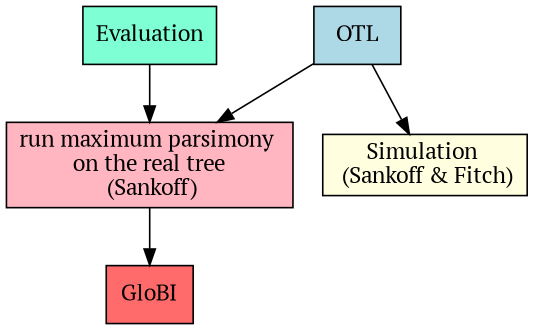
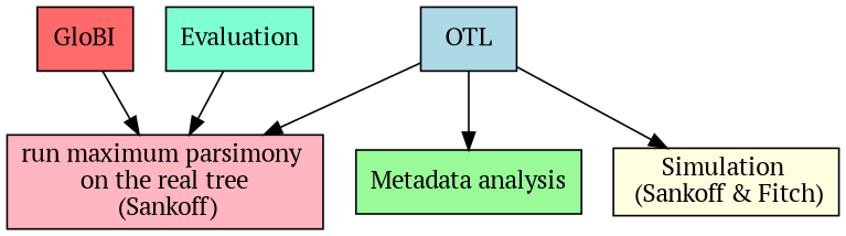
  digraph {
    fontname="PT Serif"
    node [fontname="PT Serif" shape=box style=filled]
    edge [fontname="PT Serif"]
    n1 [fillcolor=indianred1 label=GloBI]
    n2 [fillcolor=lightpink label="run maximum parsimony \n on the real tree \n (Sankoff)"]
+   n3 [fillcolor=palegreen label="Metadata analysis"]
    n4 [fillcolor=lightblue label=OTL]
    n5 [fillcolor=lightyellow label="Simulation \n (Sankoff & Fitch)"]
    n6 [fillcolor=aquamarine label=Evaluation]
-   n2 -> n1
+   n1 -> n2
    n4 -> n2
+   n4 -> n3
    n4 -> n5
    n6 -> n2
  }
